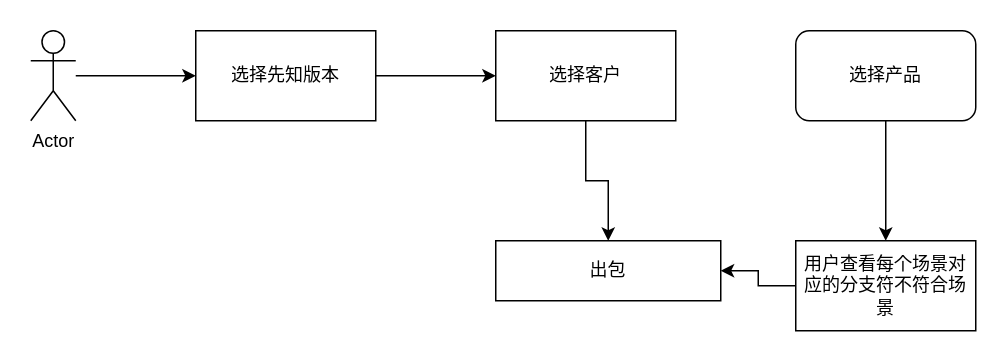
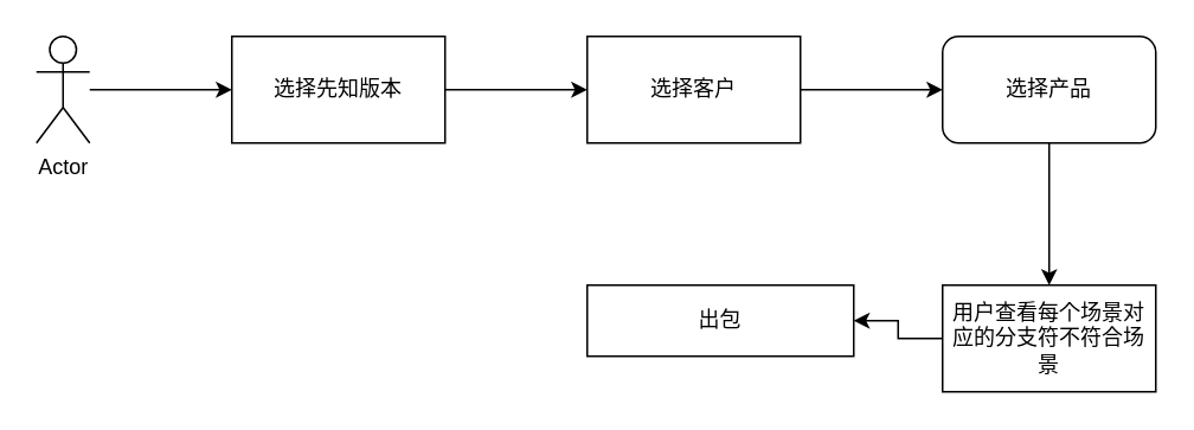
  <mxCell id="0" />
  <mxCell id="1" parent="0" />
  <mxCell id="2" value="" style="edgeStyle=orthogonalEdgeStyle;rounded=0;orthogonalLoop=1;jettySize=auto;html=1;" edge="1" parent="1" source="3"><mxGeometry relative="1" as="geometry"><mxPoint x="130" y="50" as="targetPoint" /></mxGeometry></mxCell>
  <mxCell id="3" value="Actor" style="shape=umlActor;verticalLabelPosition=bottom;labelBackgroundColor=#ffffff;verticalAlign=top;html=1;outlineConnect=0;" vertex="1" parent="1"><mxGeometry x="20" y="20" width="30" height="60" as="geometry" /></mxCell>
  <mxCell id="4" value="" style="edgeStyle=orthogonalEdgeStyle;rounded=0;orthogonalLoop=1;jettySize=auto;html=1;" edge="1" parent="1" source="5" target="7"><mxGeometry relative="1" as="geometry" /></mxCell>
  <mxCell id="5" value="选择先知版本" style="rounded=0;whiteSpace=wrap;html=1;" vertex="1" parent="1"><mxGeometry x="130" y="20" width="120" height="60" as="geometry" /></mxCell>
- <mxCell id="6" value="" style="edgeStyle=orthogonalEdgeStyle;rounded=0;orthogonalLoop=1;jettySize=auto;html=1;" edge="1" parent="1" source="7" target="12"><mxGeometry relative="1" as="geometry" /></mxCell>
+ <mxCell id="6" value="" style="edgeStyle=orthogonalEdgeStyle;rounded=0;orthogonalLoop=1;jettySize=auto;html=1;" edge="1" parent="1" source="7" target="9"><mxGeometry relative="1" as="geometry" /></mxCell>
  <mxCell id="7" value="选择客户" style="rounded=0;whiteSpace=wrap;html=1;" vertex="1" parent="1"><mxGeometry x="330" y="20" width="120" height="60" as="geometry" /></mxCell>
  <mxCell id="8" value="" style="edgeStyle=orthogonalEdgeStyle;rounded=0;orthogonalLoop=1;jettySize=auto;html=1;" edge="1" parent="1" source="9" target="11"><mxGeometry relative="1" as="geometry" /></mxCell>
  <mxCell id="9" value="选择产品" style="whiteSpace=wrap;html=1;rounded=1;" vertex="1" parent="1"><mxGeometry x="530" y="20" width="120" height="60" as="geometry" /></mxCell>
  <mxCell id="10" value="" style="edgeStyle=orthogonalEdgeStyle;rounded=0;orthogonalLoop=1;jettySize=auto;html=1;" edge="1" parent="1" source="11" target="12"><mxGeometry relative="1" as="geometry" /></mxCell>
  <mxCell id="11" value="用户查看每个场景对应的分支符不符合场景" style="rounded=0;whiteSpace=wrap;html=1;" vertex="1" parent="1"><mxGeometry x="530" y="160" width="120" height="60" as="geometry" /></mxCell>
  <mxCell id="12" value="出包" style="rounded=0;whiteSpace=wrap;html=1;" vertex="1" parent="1"><mxGeometry x="330" y="160" width="150" height="40" as="geometry" /></mxCell>
